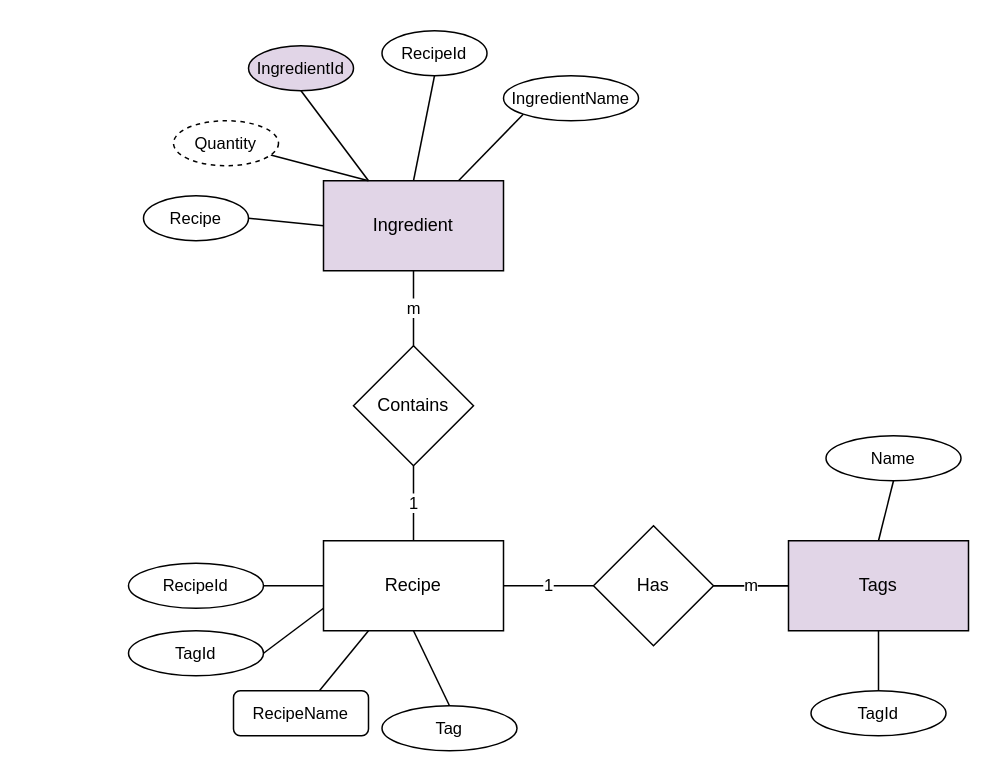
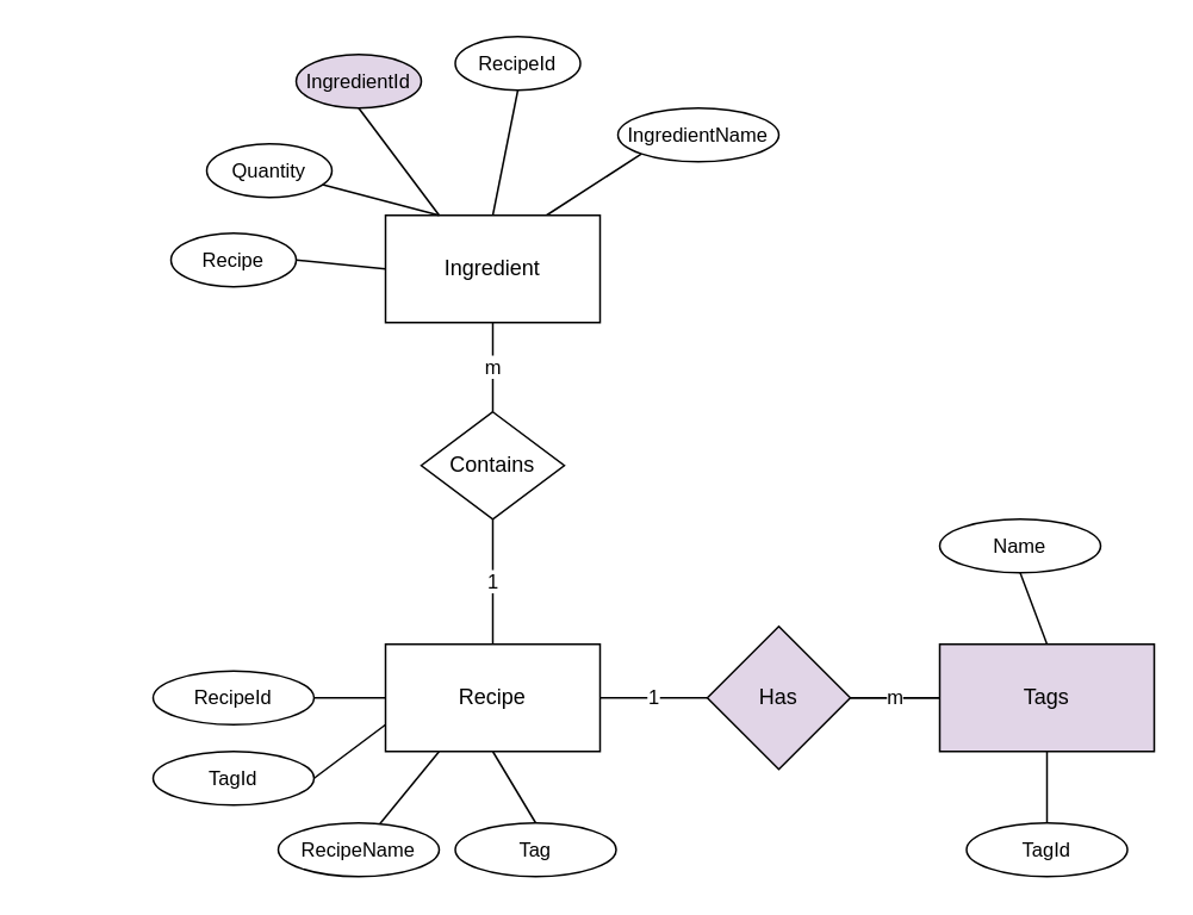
  <mxCell id="0" />
  <mxCell id="1" parent="0" />
  <mxCell id="2" value="1" style="edgeStyle=none;shape=connector;rounded=0;orthogonalLoop=1;jettySize=auto;html=1;entryX=0.5;entryY=1;entryDx=0;entryDy=0;labelBackgroundColor=default;strokeColor=default;fontFamily=Helvetica;fontSize=11;fontColor=default;endArrow=none;" parent="1" source="7" target="14" edge="1"><mxGeometry relative="1" as="geometry" /></mxCell>
  <mxCell id="3" value="1" style="edgeStyle=none;shape=connector;rounded=0;orthogonalLoop=1;jettySize=auto;html=1;entryX=0;entryY=0.5;entryDx=0;entryDy=0;labelBackgroundColor=default;strokeColor=default;fontFamily=Helvetica;fontSize=11;fontColor=default;endArrow=none;" parent="1" source="7" target="17" edge="1"><mxGeometry relative="1" as="geometry" /></mxCell>
  <mxCell id="4" style="edgeStyle=none;shape=connector;rounded=0;orthogonalLoop=1;jettySize=auto;html=1;exitX=0;exitY=0.5;exitDx=0;exitDy=0;labelBackgroundColor=default;strokeColor=default;fontFamily=Helvetica;fontSize=11;fontColor=default;endArrow=none;" edge="1" parent="1" source="7" target="30"><mxGeometry relative="1" as="geometry" /></mxCell>
  <mxCell id="5" style="edgeStyle=none;shape=connector;rounded=0;orthogonalLoop=1;jettySize=auto;html=1;exitX=0;exitY=0.75;exitDx=0;exitDy=0;entryX=1;entryY=0.5;entryDx=0;entryDy=0;labelBackgroundColor=default;strokeColor=default;fontFamily=Helvetica;fontSize=11;fontColor=default;endArrow=none;" edge="1" parent="1" source="7" target="31"><mxGeometry relative="1" as="geometry" /></mxCell>
  <mxCell id="6" style="edgeStyle=none;shape=connector;rounded=0;orthogonalLoop=1;jettySize=auto;html=1;exitX=0.5;exitY=1;exitDx=0;exitDy=0;entryX=0.5;entryY=0;entryDx=0;entryDy=0;labelBackgroundColor=default;strokeColor=default;fontFamily=Helvetica;fontSize=11;fontColor=default;endArrow=none;" edge="1" parent="1" source="7" target="32"><mxGeometry relative="1" as="geometry" /></mxCell>
  <mxCell id="7" value="Recipe" style="rounded=0;whiteSpace=wrap;html=1;" parent="1" vertex="1"><mxGeometry x="215" y="360" width="120" height="60" as="geometry" /></mxCell>
  <mxCell id="8" style="edgeStyle=none;shape=connector;rounded=0;orthogonalLoop=1;jettySize=auto;html=1;exitX=0.25;exitY=0;exitDx=0;exitDy=0;entryX=0.5;entryY=1;entryDx=0;entryDy=0;labelBackgroundColor=default;strokeColor=default;fontFamily=Helvetica;fontSize=11;fontColor=default;endArrow=none;" edge="1" parent="1" source="12" target="26"><mxGeometry relative="1" as="geometry" /></mxCell>
  <mxCell id="9" style="edgeStyle=none;shape=connector;rounded=0;orthogonalLoop=1;jettySize=auto;html=1;exitX=0.5;exitY=0;exitDx=0;exitDy=0;entryX=0.5;entryY=1;entryDx=0;entryDy=0;labelBackgroundColor=default;strokeColor=default;fontFamily=Helvetica;fontSize=11;fontColor=default;endArrow=none;" edge="1" parent="1" source="12" target="27"><mxGeometry relative="1" as="geometry" /></mxCell>
  <mxCell id="10" style="edgeStyle=none;shape=connector;rounded=0;orthogonalLoop=1;jettySize=auto;html=1;exitX=0.75;exitY=0;exitDx=0;exitDy=0;entryX=0;entryY=1;entryDx=0;entryDy=0;labelBackgroundColor=default;strokeColor=default;fontFamily=Helvetica;fontSize=11;fontColor=default;endArrow=none;" edge="1" parent="1" source="12" target="28"><mxGeometry relative="1" as="geometry" /></mxCell>
  <mxCell id="11" style="edgeStyle=none;shape=connector;rounded=0;orthogonalLoop=1;jettySize=auto;html=1;exitX=0;exitY=0.5;exitDx=0;exitDy=0;entryX=1;entryY=0.5;entryDx=0;entryDy=0;labelBackgroundColor=default;strokeColor=default;fontFamily=Helvetica;fontSize=11;fontColor=default;endArrow=none;" edge="1" parent="1" source="12" target="29"><mxGeometry relative="1" as="geometry" /></mxCell>
- <mxCell id="12" value="Ingredient" style="rounded=0;whiteSpace=wrap;html=1;fillColor=#e1d5e7;" parent="1" vertex="1"><mxGeometry x="215" y="120" width="120" height="60" as="geometry" /></mxCell>
+ <mxCell id="12" value="Ingredient" style="rounded=0;whiteSpace=wrap;html=1;" parent="1" vertex="1"><mxGeometry x="215" y="120" width="120" height="60" as="geometry" /></mxCell>
  <mxCell id="13" value="m" style="edgeStyle=none;shape=connector;rounded=0;orthogonalLoop=1;jettySize=auto;html=1;entryX=0.5;entryY=1;entryDx=0;entryDy=0;labelBackgroundColor=default;strokeColor=default;fontFamily=Helvetica;fontSize=11;fontColor=default;endArrow=none;" parent="1" source="14" target="12" edge="1"><mxGeometry relative="1" as="geometry" /></mxCell>
- <mxCell id="14" value="Contains" style="rhombus;whiteSpace=wrap;html=1;fillColor=#FFFFFF;" parent="1" vertex="1"><mxGeometry x="235" y="230" width="80" height="80" as="geometry" /></mxCell>
+ <mxCell id="14" value="Contains" style="rhombus;whiteSpace=wrap;html=1;fillColor=#FFFFFF;" parent="1" vertex="1"><mxGeometry x="235" y="230" width="80" height="60" as="geometry" /></mxCell>
  <mxCell id="15" style="edgeStyle=none;shape=connector;rounded=0;orthogonalLoop=1;jettySize=auto;html=1;entryX=0;entryY=0.5;entryDx=0;entryDy=0;labelBackgroundColor=default;strokeColor=default;fontFamily=Helvetica;fontSize=11;fontColor=default;endArrow=none;fillColor=#FFFFFF;" parent="1" source="17" target="20" edge="1"><mxGeometry relative="1" as="geometry" /></mxCell>
  <mxCell id="16" value="m" style="edgeStyle=none;shape=connector;rounded=0;orthogonalLoop=1;jettySize=auto;html=1;labelBackgroundColor=default;strokeColor=default;fontFamily=Helvetica;fontSize=11;fontColor=default;endArrow=none;" edge="1" parent="1" source="17" target="20"><mxGeometry relative="1" as="geometry" /></mxCell>
- <mxCell id="17" value="Has" style="rhombus;whiteSpace=wrap;html=1;fillColor=#FFFFFF;" parent="1" vertex="1"><mxGeometry x="395" y="350" width="80" height="80" as="geometry" /></mxCell>
+ <mxCell id="17" value="Has" style="rhombus;whiteSpace=wrap;html=1;fillColor=#e1d5e7;" parent="1" vertex="1"><mxGeometry x="395" y="350" width="80" height="80" as="geometry" /></mxCell>
  <mxCell id="18" style="edgeStyle=none;shape=connector;rounded=0;orthogonalLoop=1;jettySize=auto;html=1;exitX=0.5;exitY=0;exitDx=0;exitDy=0;entryX=0.5;entryY=1;entryDx=0;entryDy=0;labelBackgroundColor=default;strokeColor=default;fontFamily=Helvetica;fontSize=11;fontColor=default;endArrow=none;" edge="1" parent="1" source="20" target="33"><mxGeometry relative="1" as="geometry" /></mxCell>
  <mxCell id="19" style="edgeStyle=none;shape=connector;rounded=0;orthogonalLoop=1;jettySize=auto;html=1;exitX=0.5;exitY=1;exitDx=0;exitDy=0;entryX=0.5;entryY=0;entryDx=0;entryDy=0;labelBackgroundColor=default;strokeColor=default;fontFamily=Helvetica;fontSize=11;fontColor=default;endArrow=none;" edge="1" parent="1" source="20" target="34"><mxGeometry relative="1" as="geometry" /></mxCell>
  <mxCell id="20" value="Tags" style="rounded=0;whiteSpace=wrap;html=1;fillColor=#e1d5e7;" parent="1" vertex="1"><mxGeometry x="525" y="360" width="120" height="60" as="geometry" /></mxCell>
  <mxCell id="21" style="edgeStyle=none;shape=connector;rounded=0;orthogonalLoop=1;jettySize=auto;html=1;entryX=0.25;entryY=1;entryDx=0;entryDy=0;labelBackgroundColor=default;strokeColor=default;fontFamily=Helvetica;fontSize=11;fontColor=default;endArrow=none;" parent="1" source="22" target="7" edge="1"><mxGeometry relative="1" as="geometry" /></mxCell>
- <mxCell id="22" value="RecipeName" style="whiteSpace=wrap;html=1;fontFamily=Helvetica;fontSize=11;fontColor=default;rounded=1;" parent="1" vertex="1"><mxGeometry x="155" y="460" width="90" height="30" as="geometry" /></mxCell>
+ <mxCell id="22" value="RecipeName" style="ellipse;whiteSpace=wrap;html=1;fontFamily=Helvetica;fontSize=11;fontColor=default;" parent="1" vertex="1"><mxGeometry x="155" y="460" width="90" height="30" as="geometry" /></mxCell>
  <mxCell id="23" style="edgeStyle=none;shape=connector;rounded=0;orthogonalLoop=1;jettySize=auto;html=1;exitX=0.5;exitY=0;exitDx=0;exitDy=0;labelBackgroundColor=default;strokeColor=default;fontFamily=Helvetica;fontSize=11;fontColor=default;endArrow=none;fillColor=#CCFFCC;" parent="1" edge="1"><mxGeometry relative="1" as="geometry"><mxPoint x="20" y="460" as="sourcePoint" /><mxPoint x="20" y="460" as="targetPoint" /></mxGeometry></mxCell>
  <mxCell id="24" style="edgeStyle=none;shape=connector;rounded=0;orthogonalLoop=1;jettySize=auto;html=1;entryX=0.25;entryY=0;entryDx=0;entryDy=0;labelBackgroundColor=default;strokeColor=default;fontFamily=Helvetica;fontSize=11;fontColor=default;endArrow=none;" parent="1" source="25" target="12" edge="1"><mxGeometry relative="1" as="geometry" /></mxCell>
- <mxCell id="25" value="Quantity" style="ellipse;whiteSpace=wrap;html=1;fontFamily=Helvetica;fontSize=11;fontColor=default;dashed=1;" parent="1" vertex="1"><mxGeometry x="115" y="80" width="70" height="30" as="geometry" /></mxCell>
+ <mxCell id="25" value="Quantity" style="ellipse;whiteSpace=wrap;html=1;fontFamily=Helvetica;fontSize=11;fontColor=default;" parent="1" vertex="1"><mxGeometry x="115" y="80" width="70" height="30" as="geometry" /></mxCell>
  <mxCell id="26" value="IngredientId" style="ellipse;whiteSpace=wrap;html=1;fontFamily=Helvetica;fontSize=11;fontColor=default;fillColor=#e1d5e7;" vertex="1" parent="1"><mxGeometry x="165" y="30" width="70" height="30" as="geometry" /></mxCell>
  <mxCell id="27" value="RecipeId" style="ellipse;whiteSpace=wrap;html=1;fontFamily=Helvetica;fontSize=11;fontColor=default;" vertex="1" parent="1"><mxGeometry x="254" y="20" width="70" height="30" as="geometry" /></mxCell>
- <mxCell id="28" value="IngredientName" style="ellipse;whiteSpace=wrap;html=1;fontFamily=Helvetica;fontSize=11;fontColor=default;" vertex="1" parent="1"><mxGeometry x="335" y="50" width="90" height="30" as="geometry" /></mxCell>
+ <mxCell id="28" value="IngredientName" style="ellipse;whiteSpace=wrap;html=1;fontFamily=Helvetica;fontSize=11;fontColor=default;" vertex="1" parent="1"><mxGeometry x="345" y="60" width="90" height="30" as="geometry" /></mxCell>
  <mxCell id="29" value="Recipe" style="ellipse;whiteSpace=wrap;html=1;fontFamily=Helvetica;fontSize=11;fontColor=default;" vertex="1" parent="1"><mxGeometry x="95" y="130" width="70" height="30" as="geometry" /></mxCell>
  <mxCell id="30" value="RecipeId" style="ellipse;whiteSpace=wrap;html=1;fontFamily=Helvetica;fontSize=11;fontColor=default;" vertex="1" parent="1"><mxGeometry x="85" y="375" width="90" height="30" as="geometry" /></mxCell>
  <mxCell id="31" value="TagId" style="ellipse;whiteSpace=wrap;html=1;fontFamily=Helvetica;fontSize=11;fontColor=default;" vertex="1" parent="1"><mxGeometry x="85" y="420" width="90" height="30" as="geometry" /></mxCell>
- <mxCell id="32" value="Tag" style="ellipse;whiteSpace=wrap;html=1;fontFamily=Helvetica;fontSize=11;fontColor=default;" vertex="1" parent="1"><mxGeometry x="254" y="470" width="90" height="30" as="geometry" /></mxCell>
- <mxCell id="33" value="Name" style="ellipse;whiteSpace=wrap;html=1;fontFamily=Helvetica;fontSize=11;fontColor=default;" vertex="1" parent="1"><mxGeometry x="550" y="290" width="90" height="30" as="geometry" /></mxCell>
+ <mxCell id="32" value="Tag" style="ellipse;whiteSpace=wrap;html=1;fontFamily=Helvetica;fontSize=11;fontColor=default;" vertex="1" parent="1"><mxGeometry x="254" y="460" width="90" height="30" as="geometry" /></mxCell>
+ <mxCell id="33" value="Name" style="ellipse;whiteSpace=wrap;html=1;fontFamily=Helvetica;fontSize=11;fontColor=default;" vertex="1" parent="1"><mxGeometry x="525" y="290" width="90" height="30" as="geometry" /></mxCell>
  <mxCell id="34" value="TagId" style="ellipse;whiteSpace=wrap;html=1;fontFamily=Helvetica;fontSize=11;fontColor=default;" vertex="1" parent="1"><mxGeometry x="540" y="460" width="90" height="30" as="geometry" /></mxCell>
